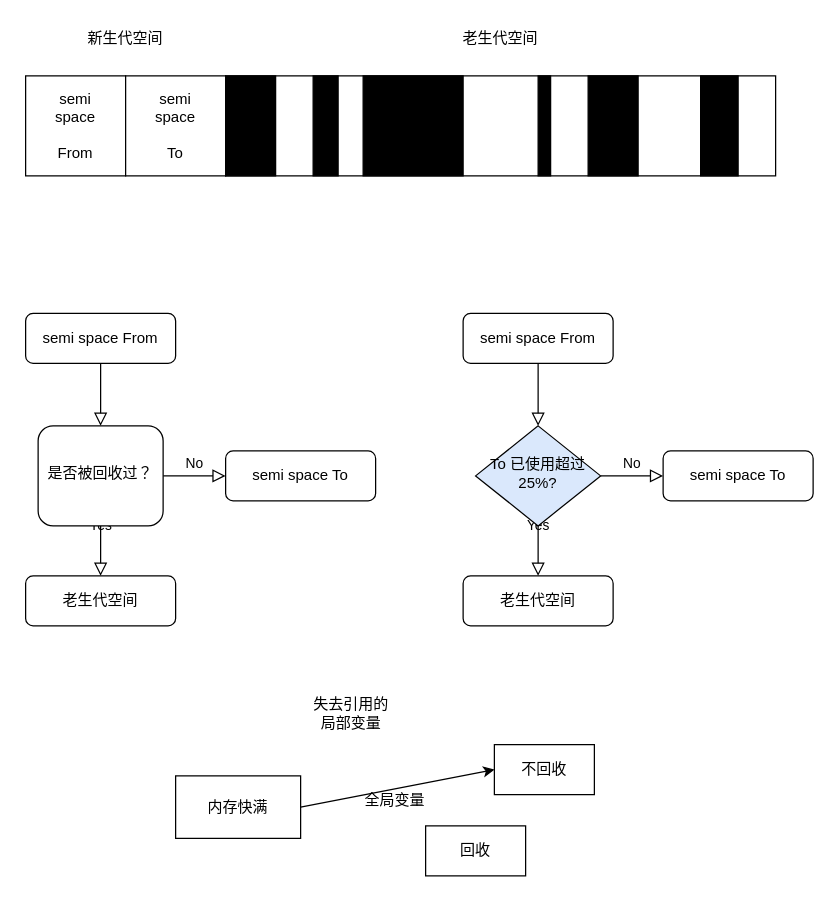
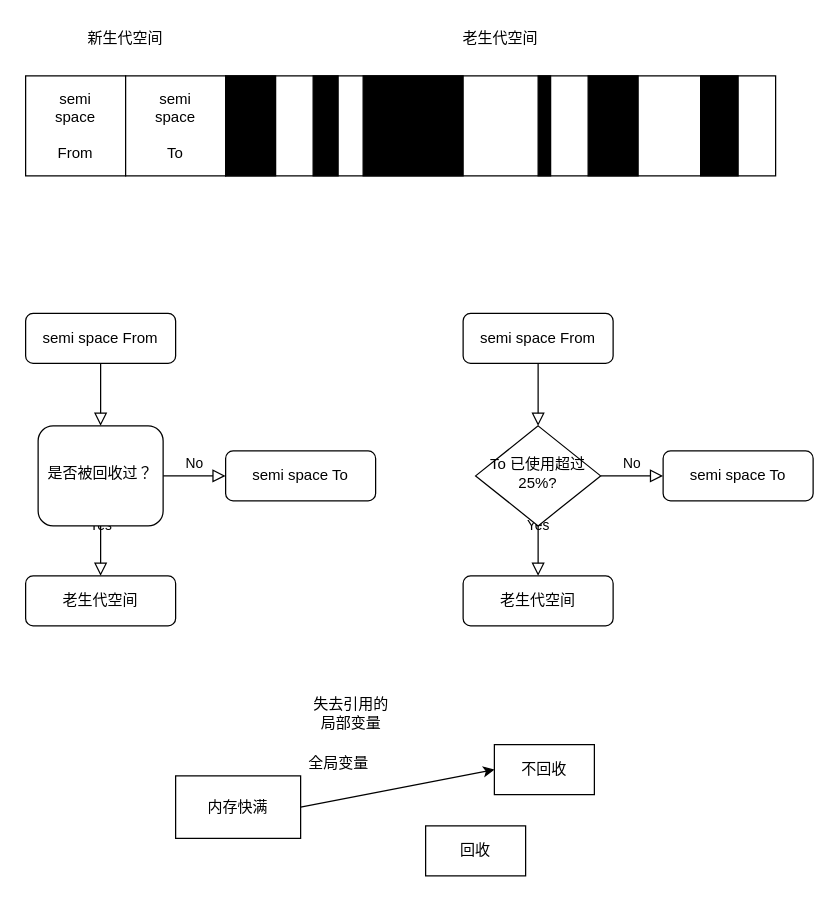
  <mxCell id="0" />
  <mxCell id="1" parent="0" />
  <mxCell id="2" value="semi&lt;br&gt;space&lt;br&gt;&lt;br&gt;From" style="whiteSpace=wrap;html=1;aspect=fixed;" vertex="1" parent="1"><mxGeometry x="20" y="60" width="80" height="80" as="geometry" /></mxCell>
  <mxCell id="3" value="semi&lt;br&gt;space&lt;br&gt;&lt;br&gt;To" style="whiteSpace=wrap;html=1;aspect=fixed;" vertex="1" parent="1"><mxGeometry x="100" y="60" width="80" height="80" as="geometry" /></mxCell>
  <mxCell id="4" value="" style="rounded=0;whiteSpace=wrap;html=1;" vertex="1" parent="1"><mxGeometry x="180" y="60" width="440" height="80" as="geometry" /></mxCell>
  <mxCell id="5" value="新生代空间" style="text;html=1;strokeColor=none;fillColor=none;align=center;verticalAlign=middle;whiteSpace=wrap;rounded=0;" vertex="1" parent="1"><mxGeometry x="40" y="20" width="120" height="20" as="geometry" /></mxCell>
  <mxCell id="6" value="老生代空间" style="text;html=1;strokeColor=none;fillColor=none;align=center;verticalAlign=middle;whiteSpace=wrap;rounded=0;" vertex="1" parent="1"><mxGeometry x="340" y="20" width="120" height="20" as="geometry" /></mxCell>
  <mxCell id="7" value="" style="rounded=0;whiteSpace=wrap;html=1;labelBackgroundColor=none;fillColor=#000000;" vertex="1" parent="1"><mxGeometry x="180" y="60" width="40" height="80" as="geometry" /></mxCell>
  <mxCell id="8" value="" style="rounded=0;whiteSpace=wrap;html=1;labelBackgroundColor=none;fillColor=#000000;" vertex="1" parent="1"><mxGeometry x="250" y="60" width="20" height="80" as="geometry" /></mxCell>
  <mxCell id="9" value="" style="rounded=0;whiteSpace=wrap;html=1;labelBackgroundColor=none;fillColor=#000000;" vertex="1" parent="1"><mxGeometry x="290" y="60" width="80" height="80" as="geometry" /></mxCell>
  <mxCell id="10" value="" style="rounded=0;whiteSpace=wrap;html=1;labelBackgroundColor=none;fillColor=#000000;" vertex="1" parent="1"><mxGeometry x="430" y="60" width="10" height="80" as="geometry" /></mxCell>
  <mxCell id="11" value="" style="rounded=0;whiteSpace=wrap;html=1;labelBackgroundColor=none;fillColor=#000000;" vertex="1" parent="1"><mxGeometry x="470" y="60" width="40" height="80" as="geometry" /></mxCell>
  <mxCell id="12" value="" style="rounded=0;whiteSpace=wrap;html=1;labelBackgroundColor=none;fillColor=#000000;" vertex="1" parent="1"><mxGeometry x="560" y="60" width="30" height="80" as="geometry" /></mxCell>
  <mxCell id="13" value="" style="rounded=0;html=1;jettySize=auto;orthogonalLoop=1;fontSize=11;endArrow=block;endFill=0;endSize=8;strokeWidth=1;shadow=0;labelBackgroundColor=none;edgeStyle=orthogonalEdgeStyle;" edge="1" parent="1" source="14" target="17"><mxGeometry relative="1" as="geometry" /></mxCell>
  <mxCell id="14" value="semi space From" style="rounded=1;whiteSpace=wrap;html=1;fontSize=12;glass=0;strokeWidth=1;shadow=0;" vertex="1" parent="1"><mxGeometry x="20" y="250" width="120" height="40" as="geometry" /></mxCell>
  <mxCell id="15" value="Yes" style="rounded=0;html=1;jettySize=auto;orthogonalLoop=1;fontSize=11;endArrow=block;endFill=0;endSize=8;strokeWidth=1;shadow=0;labelBackgroundColor=none;edgeStyle=orthogonalEdgeStyle;" edge="1" parent="1" source="17"><mxGeometry y="20" relative="1" as="geometry"><mxPoint as="offset" /><mxPoint x="80" y="460" as="targetPoint" /></mxGeometry></mxCell>
  <mxCell id="16" value="No" style="edgeStyle=orthogonalEdgeStyle;rounded=0;html=1;jettySize=auto;orthogonalLoop=1;fontSize=11;endArrow=block;endFill=0;endSize=8;strokeWidth=1;shadow=0;labelBackgroundColor=none;" edge="1" parent="1" source="17" target="18"><mxGeometry y="10" relative="1" as="geometry"><mxPoint as="offset" /></mxGeometry></mxCell>
  <mxCell id="17" value="是否被回收过？" style="whiteSpace=wrap;html=1;shadow=0;fontFamily=Helvetica;fontSize=12;align=center;strokeWidth=1;spacing=6;spacingTop=-4;rounded=1;" vertex="1" parent="1"><mxGeometry x="30" y="340" width="100" height="80" as="geometry" /></mxCell>
  <mxCell id="18" value="semi space To" style="rounded=1;whiteSpace=wrap;html=1;fontSize=12;glass=0;strokeWidth=1;shadow=0;" vertex="1" parent="1"><mxGeometry x="180" y="360" width="120" height="40" as="geometry" /></mxCell>
  <mxCell id="19" value="老生代空间" style="rounded=1;whiteSpace=wrap;html=1;fontSize=12;glass=0;strokeWidth=1;shadow=0;" vertex="1" parent="1"><mxGeometry x="20" y="460" width="120" height="40" as="geometry" /></mxCell>
  <mxCell id="20" value="" style="rounded=0;html=1;jettySize=auto;orthogonalLoop=1;fontSize=11;endArrow=block;endFill=0;endSize=8;strokeWidth=1;shadow=0;labelBackgroundColor=none;edgeStyle=orthogonalEdgeStyle;" edge="1" parent="1" source="21" target="24"><mxGeometry relative="1" as="geometry" /></mxCell>
  <mxCell id="21" value="semi space From" style="rounded=1;whiteSpace=wrap;html=1;fontSize=12;glass=0;strokeWidth=1;shadow=0;" vertex="1" parent="1"><mxGeometry x="370" y="250" width="120" height="40" as="geometry" /></mxCell>
  <mxCell id="22" value="Yes" style="rounded=0;html=1;jettySize=auto;orthogonalLoop=1;fontSize=11;endArrow=block;endFill=0;endSize=8;strokeWidth=1;shadow=0;labelBackgroundColor=none;edgeStyle=orthogonalEdgeStyle;" edge="1" parent="1" source="24"><mxGeometry y="20" relative="1" as="geometry"><mxPoint as="offset" /><mxPoint x="430" y="460" as="targetPoint" /></mxGeometry></mxCell>
  <mxCell id="23" value="No" style="edgeStyle=orthogonalEdgeStyle;rounded=0;html=1;jettySize=auto;orthogonalLoop=1;fontSize=11;endArrow=block;endFill=0;endSize=8;strokeWidth=1;shadow=0;labelBackgroundColor=none;" edge="1" parent="1" source="24" target="25"><mxGeometry y="10" relative="1" as="geometry"><mxPoint as="offset" /></mxGeometry></mxCell>
- <mxCell id="24" value="To 已使用超过25%?" style="rhombus;whiteSpace=wrap;html=1;shadow=0;fontFamily=Helvetica;fontSize=12;align=center;strokeWidth=1;spacing=6;spacingTop=-4;fillColor=#dae8fc;" vertex="1" parent="1"><mxGeometry x="380" y="340" width="100" height="80" as="geometry" /></mxCell>
+ <mxCell id="24" value="To 已使用超过25%?" style="rhombus;whiteSpace=wrap;html=1;shadow=0;fontFamily=Helvetica;fontSize=12;align=center;strokeWidth=1;spacing=6;spacingTop=-4;" vertex="1" parent="1"><mxGeometry x="380" y="340" width="100" height="80" as="geometry" /></mxCell>
  <mxCell id="25" value="semi space To" style="rounded=1;whiteSpace=wrap;html=1;fontSize=12;glass=0;strokeWidth=1;shadow=0;" vertex="1" parent="1"><mxGeometry x="530" y="360" width="120" height="40" as="geometry" /></mxCell>
  <mxCell id="26" value="老生代空间" style="rounded=1;whiteSpace=wrap;html=1;fontSize=12;glass=0;strokeWidth=1;shadow=0;" vertex="1" parent="1"><mxGeometry x="370" y="460" width="120" height="40" as="geometry" /></mxCell>
  <mxCell id="27" style="rounded=0;orthogonalLoop=1;jettySize=auto;html=1;entryX=0;entryY=0.5;entryDx=0;entryDy=0;" edge="1" parent="1" target="29"><mxGeometry relative="1" as="geometry"><mxPoint x="240" y="645" as="sourcePoint" /></mxGeometry></mxCell>
  <mxCell id="28" value="内存快满" style="rounded=0;whiteSpace=wrap;html=1;labelBackgroundColor=none;fillColor=#FFFFFF;" vertex="1" parent="1"><mxGeometry x="140" y="620" width="100" height="50" as="geometry" /></mxCell>
  <mxCell id="29" value="不回收" style="rounded=0;whiteSpace=wrap;html=1;labelBackgroundColor=none;fillColor=#FFFFFF;" vertex="1" parent="1"><mxGeometry x="395" y="595" width="80" height="40" as="geometry" /></mxCell>
  <mxCell id="30" value="回收" style="rounded=0;whiteSpace=wrap;html=1;labelBackgroundColor=none;fillColor=#FFFFFF;" vertex="1" parent="1"><mxGeometry x="340" y="660" width="80" height="40" as="geometry" /></mxCell>
- <mxCell id="31" value="全局变量" style="text;html=1;align=center;verticalAlign=middle;resizable=0;points=[];autosize=1;" vertex="1" parent="1"><mxGeometry x="285" y="630" width="60" height="20" as="geometry" /></mxCell>
+ <mxCell id="31" value="全局变量" style="text;html=1;align=center;verticalAlign=middle;resizable=0;points=[];autosize=1;" vertex="1" parent="1"><mxGeometry x="240" y="600" width="60" height="20" as="geometry" /></mxCell>
  <mxCell id="32" value="失去引用的&lt;br&gt;局部变量" style="text;html=1;align=center;verticalAlign=middle;resizable=0;points=[];autosize=1;" vertex="1" parent="1"><mxGeometry x="240" y="555" width="80" height="30" as="geometry" /></mxCell>
